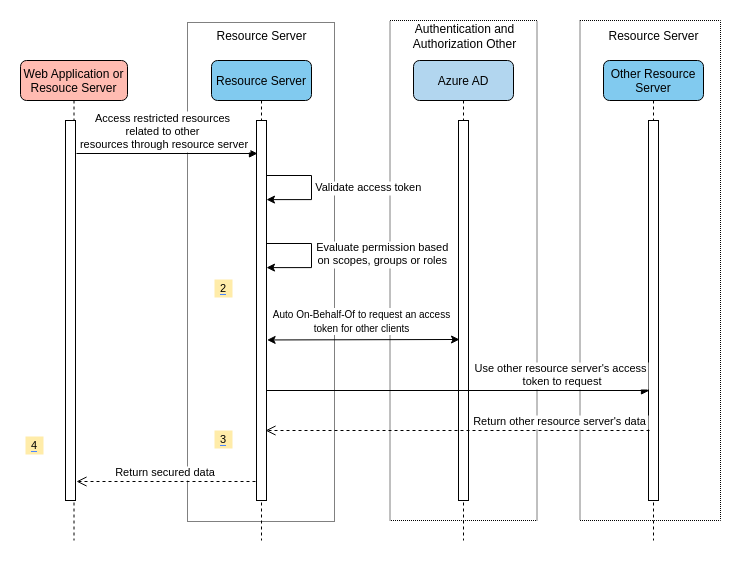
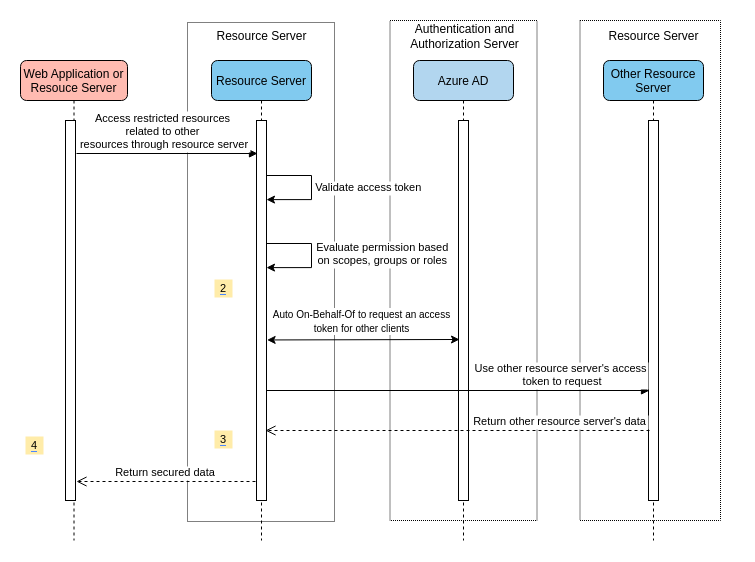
  <mxCell id="0" />
  <mxCell id="1" parent="0" />
  <mxCell id="2" value="" style="rounded=0;whiteSpace=wrap;html=1;dashed=1;dashPattern=1 1;" parent="1" vertex="1"><mxGeometry x="579.5" y="20" width="140.5" height="500" as="geometry" /></mxCell>
  <mxCell id="3" value="" style="rounded=0;whiteSpace=wrap;html=1;dashed=1;dashPattern=1 1;" parent="1" vertex="1"><mxGeometry x="389.5" y="20" width="147" height="500" as="geometry" /></mxCell>
  <mxCell id="4" value="" style="rounded=0;whiteSpace=wrap;html=1;dashed=1;dashPattern=1 1;" parent="1" vertex="1"><mxGeometry x="187" y="22" width="147" height="499" as="geometry" /></mxCell>
  <mxCell id="5" value="Web Application or &#10;Resouce Server" style="shape=umlLifeline;perimeter=lifelinePerimeter;container=1;collapsible=0;recursiveResize=0;rounded=1;shadow=0;strokeWidth=1;fillColor=#FFBBB1;" parent="1" vertex="1"><mxGeometry x="20" y="60" width="107" height="480" as="geometry" /></mxCell>
  <mxCell id="6" value="" style="points=[];perimeter=orthogonalPerimeter;rounded=0;shadow=0;strokeWidth=1;" parent="5" vertex="1"><mxGeometry x="45" y="60" width="10" height="380" as="geometry" /></mxCell>
  <mxCell id="7" value="Resource Server" style="shape=umlLifeline;perimeter=lifelinePerimeter;container=1;collapsible=0;recursiveResize=0;rounded=1;shadow=0;strokeWidth=1;fillColor=#81CAEF;" parent="1" vertex="1"><mxGeometry x="211" y="60" width="100" height="480" as="geometry" /></mxCell>
  <mxCell id="8" value="" style="points=[];perimeter=orthogonalPerimeter;rounded=0;shadow=0;strokeWidth=1;" parent="7" vertex="1"><mxGeometry x="45" y="60" width="10" height="380" as="geometry" /></mxCell>
  <mxCell id="9" style="edgeStyle=orthogonalEdgeStyle;rounded=0;orthogonalLoop=1;jettySize=auto;html=1;entryX=1;entryY=0.479;entryDx=0;entryDy=0;entryPerimeter=0;fontSize=11;" parent="7" edge="1"><mxGeometry relative="1" as="geometry"><mxPoint x="55" y="139.12" as="targetPoint" /><mxPoint x="55" y="115" as="sourcePoint" /><Array as="points"><mxPoint x="100" y="115" /><mxPoint x="100" y="139" /></Array></mxGeometry></mxCell>
  <mxCell id="10" value="Validate access token" style="edgeLabel;align=center;verticalAlign=middle;resizable=0;points=[];fontSize=11;" parent="9" vertex="1" connectable="0"><mxGeometry x="-0.694" relative="1" as="geometry"><mxPoint x="84.76" y="11" as="offset" /></mxGeometry></mxCell>
  <mxCell id="11" value="Return secured data" style="verticalAlign=bottom;endArrow=open;dashed=1;endSize=8;exitX=0;exitY=0.95;shadow=0;strokeWidth=1;fontSize=11;" parent="1" edge="1"><mxGeometry relative="1" as="geometry"><mxPoint x="76" y="481" as="targetPoint" /><mxPoint x="255" y="481" as="sourcePoint" /></mxGeometry></mxCell>
  <mxCell id="12" value="Access restricted resources &#10;related to other &#10;resources through resource server" style="verticalAlign=bottom;endArrow=block;shadow=0;strokeWidth=1;fontSize=11;spacingRight=6;" parent="1" edge="1"><mxGeometry relative="1" as="geometry"><mxPoint x="76" y="153" as="sourcePoint" /><mxPoint x="257" y="153" as="targetPoint" /></mxGeometry></mxCell>
  <mxCell id="13" value="Azure AD " style="shape=umlLifeline;perimeter=lifelinePerimeter;container=1;collapsible=0;recursiveResize=0;rounded=1;shadow=0;strokeWidth=1;fillColor=#B2D6EF;" parent="1" vertex="1"><mxGeometry x="413" y="60" width="100" height="480" as="geometry" /></mxCell>
  <mxCell id="14" value="" style="points=[];perimeter=orthogonalPerimeter;rounded=0;shadow=0;strokeWidth=1;" parent="13" vertex="1"><mxGeometry x="45" y="60" width="10" height="380" as="geometry" /></mxCell>
  <mxCell id="15" value="Other Resource&#10;Server" style="shape=umlLifeline;perimeter=lifelinePerimeter;container=1;collapsible=0;recursiveResize=0;rounded=1;shadow=0;strokeWidth=1;fillColor=#81CAEF;" parent="1" vertex="1"><mxGeometry x="603" y="60" width="100" height="480" as="geometry" /></mxCell>
  <mxCell id="16" value="" style="points=[];perimeter=orthogonalPerimeter;rounded=0;shadow=0;strokeWidth=1;" parent="15" vertex="1"><mxGeometry x="45" y="60" width="10" height="380" as="geometry" /></mxCell>
  <mxCell id="17" value="Use other resource server's access&#10; token to request" style="verticalAlign=bottom;endArrow=block;shadow=0;strokeWidth=1;entryX=0.005;entryY=0.784;entryDx=0;entryDy=0;entryPerimeter=0;fontSize=11;spacingLeft=19;spacingBottom=0;spacingRight=18;" parent="1" edge="1"><mxGeometry x="0.535" relative="1" as="geometry"><mxPoint x="266" y="390" as="sourcePoint" /><mxPoint x="649" y="390" as="targetPoint" /><mxPoint as="offset" /></mxGeometry></mxCell>
  <mxCell id="18" value="Return other resource server's data" style="verticalAlign=bottom;endArrow=open;dashed=1;endSize=8;shadow=0;strokeWidth=1;entryX=0.9;entryY=0.703;entryDx=0;entryDy=0;entryPerimeter=0;spacingRight=1;spacingLeft=0;fontSize=11;" parent="1" edge="1"><mxGeometry x="-0.536" relative="1" as="geometry"><mxPoint x="265" y="430" as="targetPoint" /><mxPoint x="649" y="430" as="sourcePoint" /><mxPoint as="offset" /></mxGeometry></mxCell>
  <mxCell id="19" style="edgeStyle=orthogonalEdgeStyle;rounded=0;orthogonalLoop=1;jettySize=auto;html=1;entryX=1;entryY=0.479;entryDx=0;entryDy=0;entryPerimeter=0;fontSize=11;" parent="1" edge="1"><mxGeometry relative="1" as="geometry"><mxPoint x="266" y="267.12" as="targetPoint" /><mxPoint x="266" y="243" as="sourcePoint" /><Array as="points"><mxPoint x="311" y="243" /><mxPoint x="311" y="267" /></Array></mxGeometry></mxCell>
  <mxCell id="20" value="Evaluate permission based &#10;on scopes, groups or roles" style="edgeLabel;align=center;verticalAlign=middle;resizable=0;points=[];fontSize=11;spacingRight=0;spacingLeft=16;" parent="19" vertex="1" connectable="0"><mxGeometry x="-0.694" relative="1" as="geometry"><mxPoint x="90.76" y="9.99" as="offset" /></mxGeometry></mxCell>
  <mxCell id="21" value="&lt;span style=&quot;background-color: rgb(255, 236, 169); font-size: 11px;&quot;&gt;4&lt;/span&gt;" style="rounded=0;whiteSpace=wrap;html=1;labelBackgroundColor=#4A86FF;fillColor=#FFECA9;strokeColor=none;fontSize=11;" parent="1" vertex="1"><mxGeometry x="25" y="436" width="18" height="18" as="geometry" /></mxCell>
  <mxCell id="22" value="Resource Server" style="text;html=1;strokeColor=none;fillColor=none;align=center;verticalAlign=middle;whiteSpace=wrap;rounded=0;dashed=1;dashPattern=1 1;" parent="1" vertex="1"><mxGeometry x="194.5" y="26" width="132.5" height="20" as="geometry" /></mxCell>
- <mxCell id="23" value="Authentication and Authorization Other" style="text;html=1;strokeColor=none;fillColor=none;align=center;verticalAlign=middle;whiteSpace=wrap;rounded=0;dashed=1;dashPattern=1 1;" parent="1" vertex="1"><mxGeometry x="402.5" y="26" width="122.5" height="20" as="geometry" /></mxCell>
+ <mxCell id="23" value="Authentication and Authorization Server" style="text;html=1;strokeColor=none;fillColor=none;align=center;verticalAlign=middle;whiteSpace=wrap;rounded=0;dashed=1;dashPattern=1 1;" parent="1" vertex="1"><mxGeometry x="402.5" y="26" width="122.5" height="20" as="geometry" /></mxCell>
  <mxCell id="24" value="Resource Server" style="text;html=1;strokeColor=none;fillColor=none;align=center;verticalAlign=middle;whiteSpace=wrap;rounded=0;dashed=1;dashPattern=1 1;" parent="1" vertex="1"><mxGeometry x="573.5" y="26" width="159" height="20" as="geometry" /></mxCell>
  <mxCell id="25" value="&lt;span style=&quot;background-color: rgb(255, 236, 169); font-size: 11px;&quot;&gt;3&lt;/span&gt;" style="rounded=0;whiteSpace=wrap;html=1;labelBackgroundColor=#4A86FF;fillColor=#FFECA9;strokeColor=none;fontSize=11;" parent="1" vertex="1"><mxGeometry x="214" y="430" width="18" height="18" as="geometry" /></mxCell>
  <mxCell id="26" value="" style="endArrow=classic;startArrow=classic;html=1;fontSize=11;entryX=0.1;entryY=0.538;entryDx=0;entryDy=0;entryPerimeter=0;exitX=1.011;exitY=0.607;exitDx=0;exitDy=0;exitPerimeter=0;spacingTop=1;spacingLeft=0;" parent="1" edge="1"><mxGeometry width="50" height="50" relative="1" as="geometry"><mxPoint x="266.617" y="339.453" as="sourcePoint" /><mxPoint x="459" y="339" as="targetPoint" /></mxGeometry></mxCell>
  <mxCell id="27" value="&lt;span style=&quot;font-size: 10px&quot;&gt;Auto On-Behalf-Of to&amp;nbsp;request&amp;nbsp;&lt;/span&gt;&lt;span style=&quot;font-size: 10px&quot;&gt;an access &lt;br&gt;token for other clients&lt;/span&gt;" style="edgeLabel;html=1;align=center;verticalAlign=middle;resizable=0;points=[];fontSize=11;" parent="26" vertex="1" connectable="0"><mxGeometry x="-0.158" y="3" relative="1" as="geometry"><mxPoint x="13" y="-16" as="offset" /></mxGeometry></mxCell>
  <mxCell id="28" value="&lt;span style=&quot;background-color: rgb(255 , 236 , 169) ; font-size: 11px&quot;&gt;2&lt;/span&gt;" style="rounded=0;whiteSpace=wrap;html=1;labelBackgroundColor=#4A86FF;fillColor=#FFECA9;strokeColor=none;fontSize=11;" parent="1" vertex="1"><mxGeometry x="214" y="279" width="18" height="18" as="geometry" /></mxCell>
